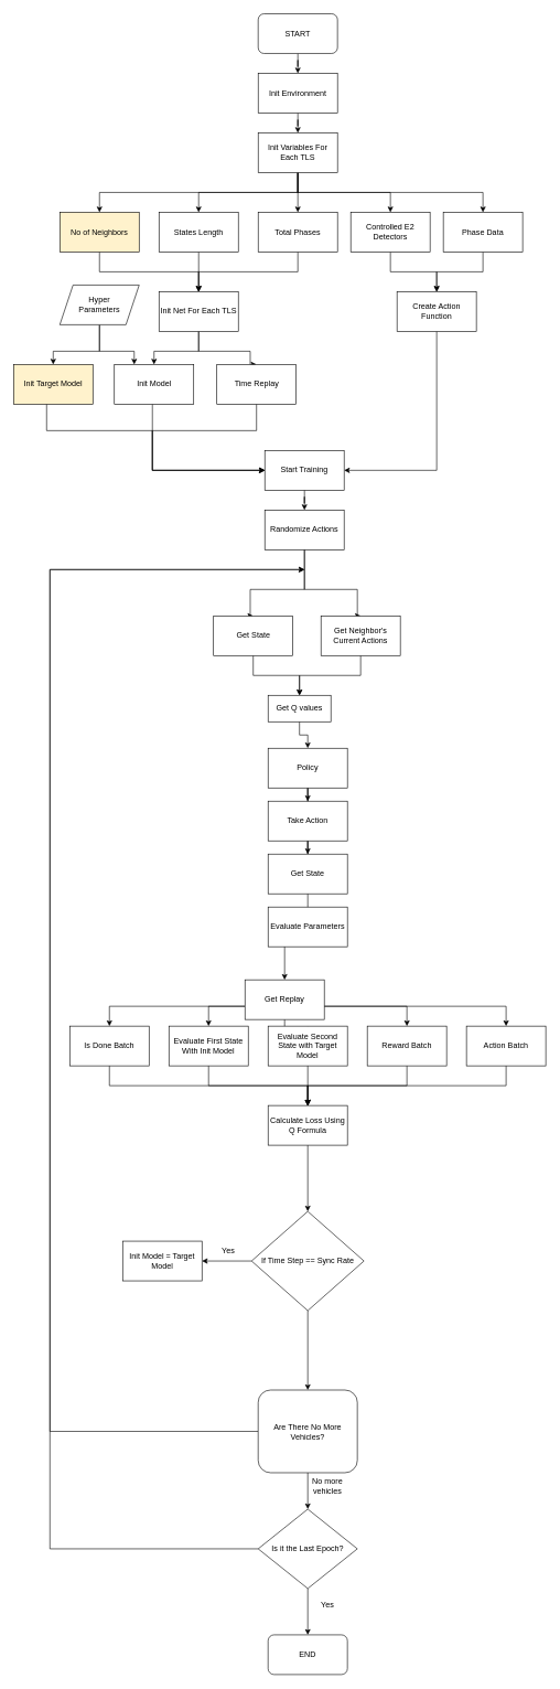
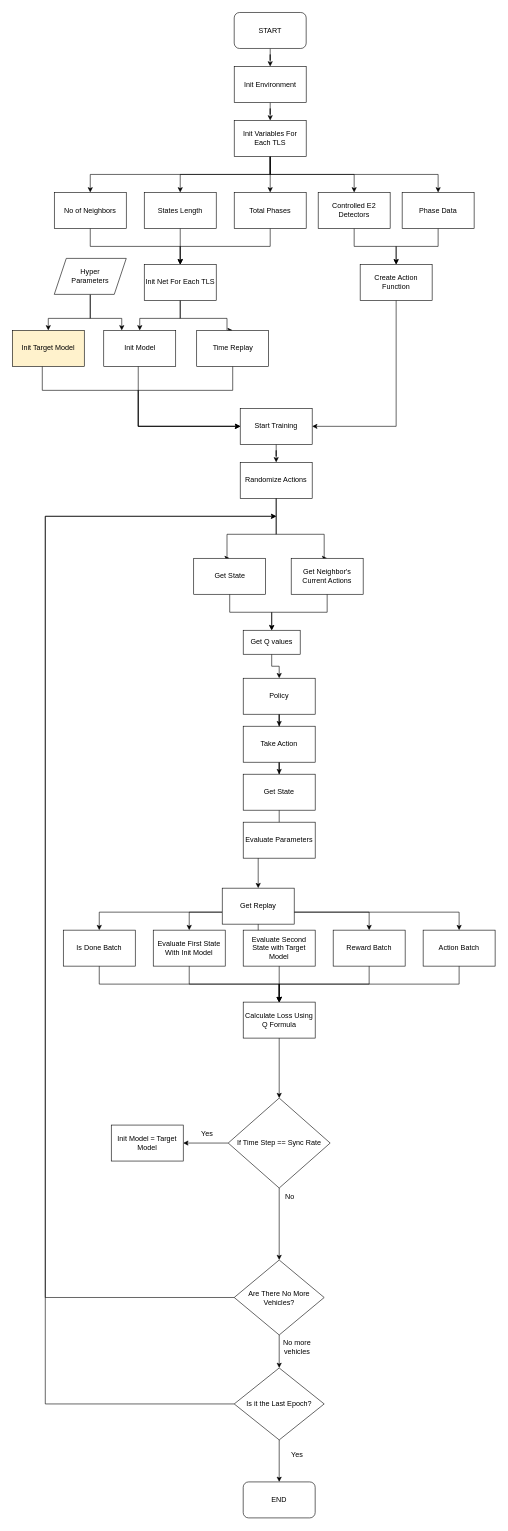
  <mxCell id="0" />
  <mxCell id="1" parent="0" />
  <mxCell id="2" style="edgeStyle=orthogonalEdgeStyle;rounded=0;orthogonalLoop=1;jettySize=auto;html=1;entryX=0.5;entryY=0;entryDx=0;entryDy=0;" parent="1" source="3" target="5" edge="1"><mxGeometry relative="1" as="geometry" /></mxCell>
  <mxCell id="3" value="START" style="rounded=1;whiteSpace=wrap;html=1;" parent="1" vertex="1"><mxGeometry x="390" width="120" height="60" as="geometry" y="20" /></mxCell>
  <mxCell id="4" style="edgeStyle=orthogonalEdgeStyle;rounded=0;orthogonalLoop=1;jettySize=auto;html=1;entryX=0.5;entryY=0;entryDx=0;entryDy=0;" parent="1" source="5" target="11" edge="1"><mxGeometry relative="1" as="geometry" /></mxCell>
  <mxCell id="5" value="Init Environment" style="rounded=0;whiteSpace=wrap;html=1;" parent="1" vertex="1"><mxGeometry x="390" y="110" width="120" height="60" as="geometry" /></mxCell>
  <mxCell id="6" style="edgeStyle=orthogonalEdgeStyle;rounded=0;orthogonalLoop=1;jettySize=auto;html=1;exitX=0.5;exitY=1;exitDx=0;exitDy=0;" parent="1" source="11" target="18" edge="1"><mxGeometry relative="1" as="geometry" /></mxCell>
  <mxCell id="7" style="edgeStyle=orthogonalEdgeStyle;rounded=0;orthogonalLoop=1;jettySize=auto;html=1;entryX=0.5;entryY=0;entryDx=0;entryDy=0;exitX=0.5;exitY=1;exitDx=0;exitDy=0;" parent="1" source="11" target="16" edge="1"><mxGeometry relative="1" as="geometry" /></mxCell>
  <mxCell id="8" style="edgeStyle=orthogonalEdgeStyle;rounded=0;orthogonalLoop=1;jettySize=auto;html=1;entryX=0.5;entryY=0;entryDx=0;entryDy=0;" parent="1" source="11" target="22" edge="1"><mxGeometry relative="1" as="geometry"><Array as="points"><mxPoint x="450" y="290" /><mxPoint x="150" y="290" /></Array></mxGeometry></mxCell>
  <mxCell id="9" style="edgeStyle=orthogonalEdgeStyle;rounded=0;orthogonalLoop=1;jettySize=auto;html=1;entryX=0.5;entryY=0;entryDx=0;entryDy=0;" parent="1" source="11" target="24" edge="1"><mxGeometry relative="1" as="geometry"><Array as="points"><mxPoint x="450" y="290" /><mxPoint x="730" y="290" /></Array></mxGeometry></mxCell>
  <mxCell id="10" style="edgeStyle=orthogonalEdgeStyle;rounded=0;orthogonalLoop=1;jettySize=auto;html=1;entryX=0.5;entryY=0;entryDx=0;entryDy=0;" parent="1" source="11" target="20" edge="1"><mxGeometry relative="1" as="geometry"><Array as="points"><mxPoint x="450" y="290" /><mxPoint x="590" y="290" /></Array></mxGeometry></mxCell>
  <mxCell id="11" value="Init Variables For Each TLS" style="rounded=0;whiteSpace=wrap;html=1;" parent="1" vertex="1"><mxGeometry x="390" y="200" width="120" height="60" as="geometry" /></mxCell>
  <mxCell id="12" style="edgeStyle=orthogonalEdgeStyle;rounded=0;orthogonalLoop=1;jettySize=auto;html=1;entryX=0.5;entryY=0;entryDx=0;entryDy=0;" parent="1" source="14" target="26" edge="1"><mxGeometry relative="1" as="geometry"><Array as="points"><mxPoint x="300" y="530" /><mxPoint x="233" y="530" /><mxPoint x="233" y="550" /></Array></mxGeometry></mxCell>
  <mxCell id="13" style="edgeStyle=orthogonalEdgeStyle;rounded=0;orthogonalLoop=1;jettySize=auto;html=1;entryX=0.5;entryY=0;entryDx=0;entryDy=0;" parent="1" source="14" target="28" edge="1"><mxGeometry relative="1" as="geometry"><Array as="points"><mxPoint x="300" y="530" /><mxPoint x="378" y="530" /><mxPoint x="378" y="550" /></Array></mxGeometry></mxCell>
  <mxCell id="14" value="Init Net For Each TLS" style="rounded=0;whiteSpace=wrap;html=1;" parent="1" vertex="1"><mxGeometry x="240" y="440" width="120" height="60" as="geometry" /></mxCell>
  <mxCell id="15" style="edgeStyle=orthogonalEdgeStyle;rounded=0;orthogonalLoop=1;jettySize=auto;html=1;exitX=0.5;exitY=1;exitDx=0;exitDy=0;entryX=0.5;entryY=0;entryDx=0;entryDy=0;" parent="1" source="16" target="14" edge="1"><mxGeometry relative="1" as="geometry"><mxPoint x="280" y="460" as="targetPoint" /></mxGeometry></mxCell>
  <mxCell id="16" value="States Length" style="rounded=0;whiteSpace=wrap;html=1;" parent="1" vertex="1"><mxGeometry x="240" y="320" width="120" height="60" as="geometry" /></mxCell>
  <mxCell id="17" style="edgeStyle=orthogonalEdgeStyle;rounded=0;orthogonalLoop=1;jettySize=auto;html=1;exitX=0.5;exitY=1;exitDx=0;exitDy=0;entryX=0.5;entryY=0;entryDx=0;entryDy=0;" parent="1" source="18" target="14" edge="1"><mxGeometry relative="1" as="geometry"><mxPoint x="470" y="460" as="targetPoint" /></mxGeometry></mxCell>
  <mxCell id="18" value="Total Phases" style="rounded=0;whiteSpace=wrap;html=1;" parent="1" vertex="1"><mxGeometry x="390" y="320" width="120" height="60" as="geometry" /></mxCell>
  <mxCell id="19" style="edgeStyle=orthogonalEdgeStyle;rounded=0;orthogonalLoop=1;jettySize=auto;html=1;entryX=0.5;entryY=0;entryDx=0;entryDy=0;" parent="1" source="20" target="37" edge="1"><mxGeometry relative="1" as="geometry" /></mxCell>
  <mxCell id="20" value="Controlled E2 Detectors" style="rounded=0;whiteSpace=wrap;html=1;" parent="1" vertex="1"><mxGeometry x="530" y="320" width="120" height="60" as="geometry" /></mxCell>
  <mxCell id="21" style="edgeStyle=orthogonalEdgeStyle;rounded=0;orthogonalLoop=1;jettySize=auto;html=1;entryX=0.5;entryY=0;entryDx=0;entryDy=0;" parent="1" source="22" target="14" edge="1"><mxGeometry relative="1" as="geometry"><Array as="points"><mxPoint x="150" y="410" /><mxPoint x="300" y="410" /></Array></mxGeometry></mxCell>
- <mxCell id="22" value="No of Neighbors" style="rounded=0;whiteSpace=wrap;html=1;fillColor=#fff2cc;" parent="1" vertex="1"><mxGeometry x="90" y="320" width="120" height="60" as="geometry" /></mxCell>
+ <mxCell id="22" value="No of Neighbors" style="rounded=0;whiteSpace=wrap;html=1;" parent="1" vertex="1"><mxGeometry x="90" y="320" width="120" height="60" as="geometry" /></mxCell>
  <mxCell id="23" style="edgeStyle=orthogonalEdgeStyle;rounded=0;orthogonalLoop=1;jettySize=auto;html=1;entryX=0.5;entryY=0;entryDx=0;entryDy=0;" parent="1" source="24" target="37" edge="1"><mxGeometry relative="1" as="geometry"><mxPoint x="640" y="440" as="targetPoint" /><Array as="points"><mxPoint x="730" y="410" /><mxPoint x="660" y="410" /></Array></mxGeometry></mxCell>
  <mxCell id="24" value="Phase Data" style="rounded=0;whiteSpace=wrap;html=1;" parent="1" vertex="1"><mxGeometry x="670" y="320" width="120" height="60" as="geometry" /></mxCell>
  <mxCell id="25" style="edgeStyle=orthogonalEdgeStyle;rounded=0;orthogonalLoop=1;jettySize=auto;html=1;" parent="1" source="26" edge="1"><mxGeometry relative="1" as="geometry"><mxPoint x="400" y="710" as="targetPoint" /><Array as="points"><mxPoint x="230" y="710" /></Array></mxGeometry></mxCell>
  <mxCell id="26" value="Init Model" style="rounded=0;whiteSpace=wrap;html=1;" parent="1" vertex="1"><mxGeometry x="172.5" y="550" width="120" height="60" as="geometry" /></mxCell>
  <mxCell id="27" style="edgeStyle=orthogonalEdgeStyle;rounded=0;orthogonalLoop=1;jettySize=auto;html=1;entryX=0;entryY=0.5;entryDx=0;entryDy=0;" parent="1" source="28" target="35" edge="1"><mxGeometry relative="1" as="geometry"><Array as="points"><mxPoint x="387" y="650" /><mxPoint x="230" y="650" /><mxPoint x="230" y="710" /></Array></mxGeometry></mxCell>
  <mxCell id="28" value="Time Replay" style="rounded=0;whiteSpace=wrap;html=1;" parent="1" vertex="1"><mxGeometry x="327.5" y="550" width="120" height="60" as="geometry" /></mxCell>
  <mxCell id="29" style="edgeStyle=orthogonalEdgeStyle;rounded=0;orthogonalLoop=1;jettySize=auto;html=1;entryX=0.5;entryY=0;entryDx=0;entryDy=0;" parent="1" source="31" target="58" edge="1"><mxGeometry relative="1" as="geometry"><Array as="points"><mxPoint x="150" y="530" /><mxPoint x="80" y="530" /></Array></mxGeometry></mxCell>
  <mxCell id="30" style="edgeStyle=orthogonalEdgeStyle;rounded=0;orthogonalLoop=1;jettySize=auto;html=1;entryX=0.25;entryY=0;entryDx=0;entryDy=0;exitX=0.5;exitY=1;exitDx=0;exitDy=0;" parent="1" source="31" target="26" edge="1"><mxGeometry relative="1" as="geometry"><Array as="points"><mxPoint x="150" y="530" /><mxPoint x="203" y="530" /></Array></mxGeometry></mxCell>
  <mxCell id="31" value="Hyper &lt;br&gt;Parameters" style="shape=parallelogram;perimeter=parallelogramPerimeter;whiteSpace=wrap;html=1;fixedSize=1;" parent="1" vertex="1"><mxGeometry x="90" y="430" width="120" height="60" as="geometry" /></mxCell>
  <mxCell id="32" style="edgeStyle=orthogonalEdgeStyle;rounded=0;orthogonalLoop=1;jettySize=auto;html=1;entryX=0.5;entryY=0;entryDx=0;entryDy=0;" parent="1" target="39" edge="1"><mxGeometry relative="1" as="geometry"><Array as="points"><mxPoint x="460" y="890" /><mxPoint x="378" y="890" /><mxPoint x="378" y="930" /></Array><mxPoint x="460" y="820" as="sourcePoint" /></mxGeometry></mxCell>
  <mxCell id="33" style="edgeStyle=orthogonalEdgeStyle;rounded=0;orthogonalLoop=1;jettySize=auto;html=1;entryX=0.5;entryY=0;entryDx=0;entryDy=0;exitX=0.5;exitY=1;exitDx=0;exitDy=0;" parent="1" source="86" target="43" edge="1"><mxGeometry relative="1" as="geometry"><Array as="points"><mxPoint x="460" y="890" /><mxPoint x="540" y="890" /><mxPoint x="540" y="930" /></Array><mxPoint x="460" y="810" as="sourcePoint" /></mxGeometry></mxCell>
  <mxCell id="34" style="edgeStyle=orthogonalEdgeStyle;rounded=0;orthogonalLoop=1;jettySize=auto;html=1;entryX=0.5;entryY=0;entryDx=0;entryDy=0;" edge="1" parent="1" source="35" target="86"><mxGeometry relative="1" as="geometry" /></mxCell>
  <mxCell id="35" value="Start Training" style="rounded=0;whiteSpace=wrap;html=1;" parent="1" vertex="1"><mxGeometry x="400" y="680" width="120" height="60" as="geometry" /></mxCell>
  <mxCell id="36" style="edgeStyle=orthogonalEdgeStyle;rounded=0;orthogonalLoop=1;jettySize=auto;html=1;entryX=1;entryY=0.5;entryDx=0;entryDy=0;" parent="1" source="37" target="35" edge="1"><mxGeometry relative="1" as="geometry"><Array as="points"><mxPoint x="660" y="710" /></Array></mxGeometry></mxCell>
  <mxCell id="37" value="Create Action Function" style="rounded=0;whiteSpace=wrap;html=1;" parent="1" vertex="1"><mxGeometry x="600" y="440" width="120" height="60" as="geometry" /></mxCell>
  <mxCell id="38" style="edgeStyle=orthogonalEdgeStyle;rounded=0;orthogonalLoop=1;jettySize=auto;html=1;entryX=0.5;entryY=0;entryDx=0;entryDy=0;" parent="1" source="39" target="41" edge="1"><mxGeometry relative="1" as="geometry" /></mxCell>
  <mxCell id="39" value="Get State" style="rounded=0;whiteSpace=wrap;html=1;" parent="1" vertex="1"><mxGeometry x="322.5" y="930" width="120" height="60" as="geometry" /></mxCell>
  <mxCell id="40" style="edgeStyle=orthogonalEdgeStyle;rounded=0;orthogonalLoop=1;jettySize=auto;html=1;entryX=0.5;entryY=0;entryDx=0;entryDy=0;" parent="1" source="41" target="47" edge="1"><mxGeometry relative="1" as="geometry" /></mxCell>
  <mxCell id="41" value="Get Q values" style="rounded=0;whiteSpace=wrap;html=1;" parent="1" vertex="1"><mxGeometry x="405" y="1050" width="95" height="40" as="geometry" /></mxCell>
  <mxCell id="42" style="edgeStyle=orthogonalEdgeStyle;rounded=0;orthogonalLoop=1;jettySize=auto;html=1;entryX=0.5;entryY=0;entryDx=0;entryDy=0;" parent="1" source="43" target="41" edge="1"><mxGeometry relative="1" as="geometry" /></mxCell>
  <mxCell id="43" value="Get Neighbor's Current Actions" style="rounded=0;whiteSpace=wrap;html=1;" parent="1" vertex="1"><mxGeometry x="485" y="930" width="120" height="60" as="geometry" /></mxCell>
  <mxCell id="44" style="edgeStyle=orthogonalEdgeStyle;rounded=0;orthogonalLoop=1;jettySize=auto;html=1;entryX=0.5;entryY=0;entryDx=0;entryDy=0;" parent="1" source="45" target="49" edge="1"><mxGeometry relative="1" as="geometry" /></mxCell>
  <mxCell id="45" value="Take Action" style="rounded=0;whiteSpace=wrap;html=1;" parent="1" vertex="1"><mxGeometry x="405" y="1210" width="120" height="60" as="geometry" /></mxCell>
  <mxCell id="46" style="edgeStyle=orthogonalEdgeStyle;rounded=0;orthogonalLoop=1;jettySize=auto;html=1;entryX=0.5;entryY=0;entryDx=0;entryDy=0;" parent="1" source="47" target="45" edge="1"><mxGeometry relative="1" as="geometry" /></mxCell>
  <mxCell id="47" value="Policy" style="rounded=0;whiteSpace=wrap;html=1;" parent="1" vertex="1"><mxGeometry x="405" y="1130" width="120" height="60" as="geometry" /></mxCell>
  <mxCell id="48" value="" style="edgeStyle=orthogonalEdgeStyle;rounded=0;orthogonalLoop=1;jettySize=auto;html=1;" parent="1" source="49" target="56" edge="1"><mxGeometry relative="1" as="geometry" /></mxCell>
  <mxCell id="49" value="Get State" style="rounded=0;whiteSpace=wrap;html=1;" parent="1" vertex="1"><mxGeometry x="405" y="1290" width="120" height="60" as="geometry" /></mxCell>
  <mxCell id="50" value="Evaluate Parameters" style="rounded=0;whiteSpace=wrap;html=1;" parent="1" vertex="1"><mxGeometry x="405" y="1370" width="120" height="60" as="geometry" /></mxCell>
  <mxCell id="51" style="edgeStyle=orthogonalEdgeStyle;rounded=0;orthogonalLoop=1;jettySize=auto;html=1;entryX=0.5;entryY=0;entryDx=0;entryDy=0;" parent="1" source="56" target="62" edge="1"><mxGeometry relative="1" as="geometry" /></mxCell>
  <mxCell id="52" style="edgeStyle=orthogonalEdgeStyle;rounded=0;orthogonalLoop=1;jettySize=auto;html=1;entryX=0.5;entryY=0;entryDx=0;entryDy=0;" parent="1" source="56" target="64" edge="1"><mxGeometry relative="1" as="geometry"><Array as="points"><mxPoint x="465" y="1520" /><mxPoint x="615" y="1520" /></Array></mxGeometry></mxCell>
  <mxCell id="53" style="edgeStyle=orthogonalEdgeStyle;rounded=0;orthogonalLoop=1;jettySize=auto;html=1;entryX=0.5;entryY=0;entryDx=0;entryDy=0;" parent="1" source="56" target="66" edge="1"><mxGeometry relative="1" as="geometry"><Array as="points"><mxPoint x="465" y="1520" /><mxPoint x="765" y="1520" /></Array></mxGeometry></mxCell>
  <mxCell id="54" style="edgeStyle=orthogonalEdgeStyle;rounded=0;orthogonalLoop=1;jettySize=auto;html=1;" parent="1" source="56" target="60" edge="1"><mxGeometry relative="1" as="geometry"><Array as="points"><mxPoint x="465" y="1520" /><mxPoint x="315" y="1520" /></Array></mxGeometry></mxCell>
  <mxCell id="55" style="edgeStyle=orthogonalEdgeStyle;rounded=0;orthogonalLoop=1;jettySize=auto;html=1;entryX=0.5;entryY=0;entryDx=0;entryDy=0;" parent="1" source="56" target="68" edge="1"><mxGeometry relative="1" as="geometry"><Array as="points"><mxPoint x="465" y="1520" /><mxPoint x="165" y="1520" /></Array></mxGeometry></mxCell>
  <mxCell id="56" value="Get Replay" style="rounded=0;whiteSpace=wrap;html=1;" parent="1" vertex="1"><mxGeometry x="370" y="1480" width="120" height="60" as="geometry" /></mxCell>
  <mxCell id="57" style="edgeStyle=orthogonalEdgeStyle;rounded=0;orthogonalLoop=1;jettySize=auto;html=1;entryX=0;entryY=0.5;entryDx=0;entryDy=0;" parent="1" source="58" target="35" edge="1"><mxGeometry relative="1" as="geometry"><Array as="points"><mxPoint x="70" y="650" /><mxPoint x="230" y="650" /><mxPoint x="230" y="710" /></Array></mxGeometry></mxCell>
  <mxCell id="58" value="Init Target Model" style="whiteSpace=wrap;html=1;fillColor=#fff2cc;" parent="1" vertex="1"><mxGeometry x="20" y="550" width="120" height="60" as="geometry" /></mxCell>
  <mxCell id="59" style="edgeStyle=orthogonalEdgeStyle;rounded=0;orthogonalLoop=1;jettySize=auto;html=1;entryX=0.5;entryY=0;entryDx=0;entryDy=0;" parent="1" source="60" target="70" edge="1"><mxGeometry relative="1" as="geometry"><Array as="points"><mxPoint x="315" y="1640" /><mxPoint x="465" y="1640" /></Array></mxGeometry></mxCell>
  <mxCell id="60" value="Evaluate First State With Init Model" style="rounded=0;whiteSpace=wrap;html=1;" parent="1" vertex="1"><mxGeometry x="255" y="1550" width="120" height="60" as="geometry" /></mxCell>
  <mxCell id="61" style="edgeStyle=orthogonalEdgeStyle;rounded=0;orthogonalLoop=1;jettySize=auto;html=1;entryX=0.5;entryY=0;entryDx=0;entryDy=0;" parent="1" source="62" target="70" edge="1"><mxGeometry relative="1" as="geometry" /></mxCell>
  <mxCell id="62" value="Evaluate Second State with Target Model" style="rounded=0;whiteSpace=wrap;html=1;" parent="1" vertex="1"><mxGeometry x="405" y="1550" width="120" height="60" as="geometry" /></mxCell>
  <mxCell id="63" style="edgeStyle=orthogonalEdgeStyle;rounded=0;orthogonalLoop=1;jettySize=auto;html=1;entryX=0.5;entryY=0;entryDx=0;entryDy=0;" parent="1" source="64" target="70" edge="1"><mxGeometry relative="1" as="geometry"><Array as="points"><mxPoint x="615" y="1640" /><mxPoint x="465" y="1640" /></Array></mxGeometry></mxCell>
  <mxCell id="64" value="Reward Batch" style="rounded=0;whiteSpace=wrap;html=1;" parent="1" vertex="1"><mxGeometry x="555" y="1550" width="120" height="60" as="geometry" /></mxCell>
  <mxCell id="65" style="edgeStyle=orthogonalEdgeStyle;rounded=0;orthogonalLoop=1;jettySize=auto;html=1;entryX=0.5;entryY=0;entryDx=0;entryDy=0;" parent="1" source="66" target="70" edge="1"><mxGeometry relative="1" as="geometry"><Array as="points"><mxPoint x="765" y="1640" /><mxPoint x="465" y="1640" /></Array></mxGeometry></mxCell>
  <mxCell id="66" value="Action Batch" style="rounded=0;whiteSpace=wrap;html=1;" parent="1" vertex="1"><mxGeometry x="705" y="1550" width="120" height="60" as="geometry" /></mxCell>
  <mxCell id="67" style="edgeStyle=orthogonalEdgeStyle;rounded=0;orthogonalLoop=1;jettySize=auto;html=1;entryX=0.5;entryY=0;entryDx=0;entryDy=0;" parent="1" source="68" target="70" edge="1"><mxGeometry relative="1" as="geometry"><Array as="points"><mxPoint x="165" y="1640" /><mxPoint x="465" y="1640" /></Array></mxGeometry></mxCell>
  <mxCell id="68" value="Is Done Batch" style="rounded=0;whiteSpace=wrap;html=1;" parent="1" vertex="1"><mxGeometry x="105" y="1550" width="120" height="60" as="geometry" /></mxCell>
  <mxCell id="69" value="" style="edgeStyle=orthogonalEdgeStyle;rounded=0;orthogonalLoop=1;jettySize=auto;html=1;" parent="1" source="70" target="73" edge="1"><mxGeometry relative="1" as="geometry" /></mxCell>
  <mxCell id="70" value="Calculate Loss Using Q Formula" style="rounded=0;whiteSpace=wrap;html=1;" parent="1" vertex="1"><mxGeometry x="405" y="1670" width="120" height="60" as="geometry" /></mxCell>
  <mxCell id="71" value="" style="edgeStyle=orthogonalEdgeStyle;rounded=0;orthogonalLoop=1;jettySize=auto;html=1;" parent="1" source="73" target="74" edge="1"><mxGeometry relative="1" as="geometry" /></mxCell>
  <mxCell id="72" value="" style="edgeStyle=orthogonalEdgeStyle;rounded=0;orthogonalLoop=1;jettySize=auto;html=1;" parent="1" source="73" target="77" edge="1"><mxGeometry relative="1" as="geometry" /></mxCell>
  <mxCell id="73" value="If Time Step == Sync Rate" style="rhombus;whiteSpace=wrap;html=1;" parent="1" vertex="1"><mxGeometry x="380" y="1830" width="170" height="150" as="geometry" /></mxCell>
  <mxCell id="74" value="Init Model = Target Model" style="rounded=0;whiteSpace=wrap;html=1;" parent="1" vertex="1"><mxGeometry x="185" y="1875" width="120" height="60" as="geometry" /></mxCell>
  <mxCell id="75" style="edgeStyle=orthogonalEdgeStyle;rounded=0;orthogonalLoop=1;jettySize=auto;html=1;" parent="1" source="77" target="80" edge="1"><mxGeometry relative="1" as="geometry" /></mxCell>
  <mxCell id="76" style="edgeStyle=orthogonalEdgeStyle;rounded=0;orthogonalLoop=1;jettySize=auto;html=1;" parent="1" source="77" edge="1"><mxGeometry relative="1" as="geometry"><mxPoint x="460" y="860" as="targetPoint" /><Array as="points"><mxPoint x="75" y="2163" /><mxPoint x="75" y="860" /><mxPoint x="460" y="860" /></Array></mxGeometry></mxCell>
- <mxCell id="77" value="Are There No More Vehicles?" style="whiteSpace=wrap;html=1;rounded=1;" parent="1" vertex="1"><mxGeometry x="390" y="2100" width="150" height="125" as="geometry" /></mxCell>
+ <mxCell id="77" value="Are There No More Vehicles?" style="rhombus;whiteSpace=wrap;html=1;" parent="1" vertex="1"><mxGeometry x="390" y="2100" width="150" height="125" as="geometry" /></mxCell>
  <mxCell id="78" style="edgeStyle=orthogonalEdgeStyle;rounded=0;orthogonalLoop=1;jettySize=auto;html=1;" parent="1" source="80" target="81" edge="1"><mxGeometry relative="1" as="geometry" /></mxCell>
  <mxCell id="79" style="edgeStyle=orthogonalEdgeStyle;rounded=0;orthogonalLoop=1;jettySize=auto;html=1;" parent="1" source="80" edge="1"><mxGeometry relative="1" as="geometry"><mxPoint x="460" y="860" as="targetPoint" /><Array as="points"><mxPoint x="75" y="2340" /><mxPoint x="75" y="860" /></Array></mxGeometry></mxCell>
  <mxCell id="80" value="Is it the Last Epoch?" style="rhombus;whiteSpace=wrap;html=1;" parent="1" vertex="1"><mxGeometry x="390" y="2280" width="150" height="120" as="geometry" /></mxCell>
  <mxCell id="81" value="END" style="rounded=1;whiteSpace=wrap;html=1;" parent="1" vertex="1"><mxGeometry x="405" y="2470" width="120" height="60" as="geometry" /></mxCell>
  <mxCell id="82" value="Yes" style="text;html=1;strokeColor=none;fillColor=none;align=center;verticalAlign=middle;whiteSpace=wrap;rounded=0;" parent="1" vertex="1"><mxGeometry x="315" y="1875" width="60" height="30" as="geometry" /></mxCell>
+ <mxCell id="83" value="No" style="text;html=1;strokeColor=none;fillColor=none;align=center;verticalAlign=middle;whiteSpace=wrap;rounded=0;" parent="1" vertex="1"><mxGeometry x="452.5" y="1980" width="60" height="30" as="geometry" /></mxCell>
  <mxCell id="84" value="No more vehicles" style="text;html=1;strokeColor=none;fillColor=none;align=center;verticalAlign=middle;whiteSpace=wrap;rounded=0;" parent="1" vertex="1"><mxGeometry x="465" y="2230" width="60" height="30" as="geometry" /></mxCell>
  <mxCell id="85" value="Yes" style="text;html=1;strokeColor=none;fillColor=none;align=center;verticalAlign=middle;whiteSpace=wrap;rounded=0;" parent="1" vertex="1"><mxGeometry x="465" y="2410" width="60" height="30" as="geometry" /></mxCell>
  <mxCell id="86" value="Randomize Actions" style="rounded=0;whiteSpace=wrap;html=1;" vertex="1" parent="1"><mxGeometry x="400" y="770" width="120" height="60" as="geometry" /></mxCell>
